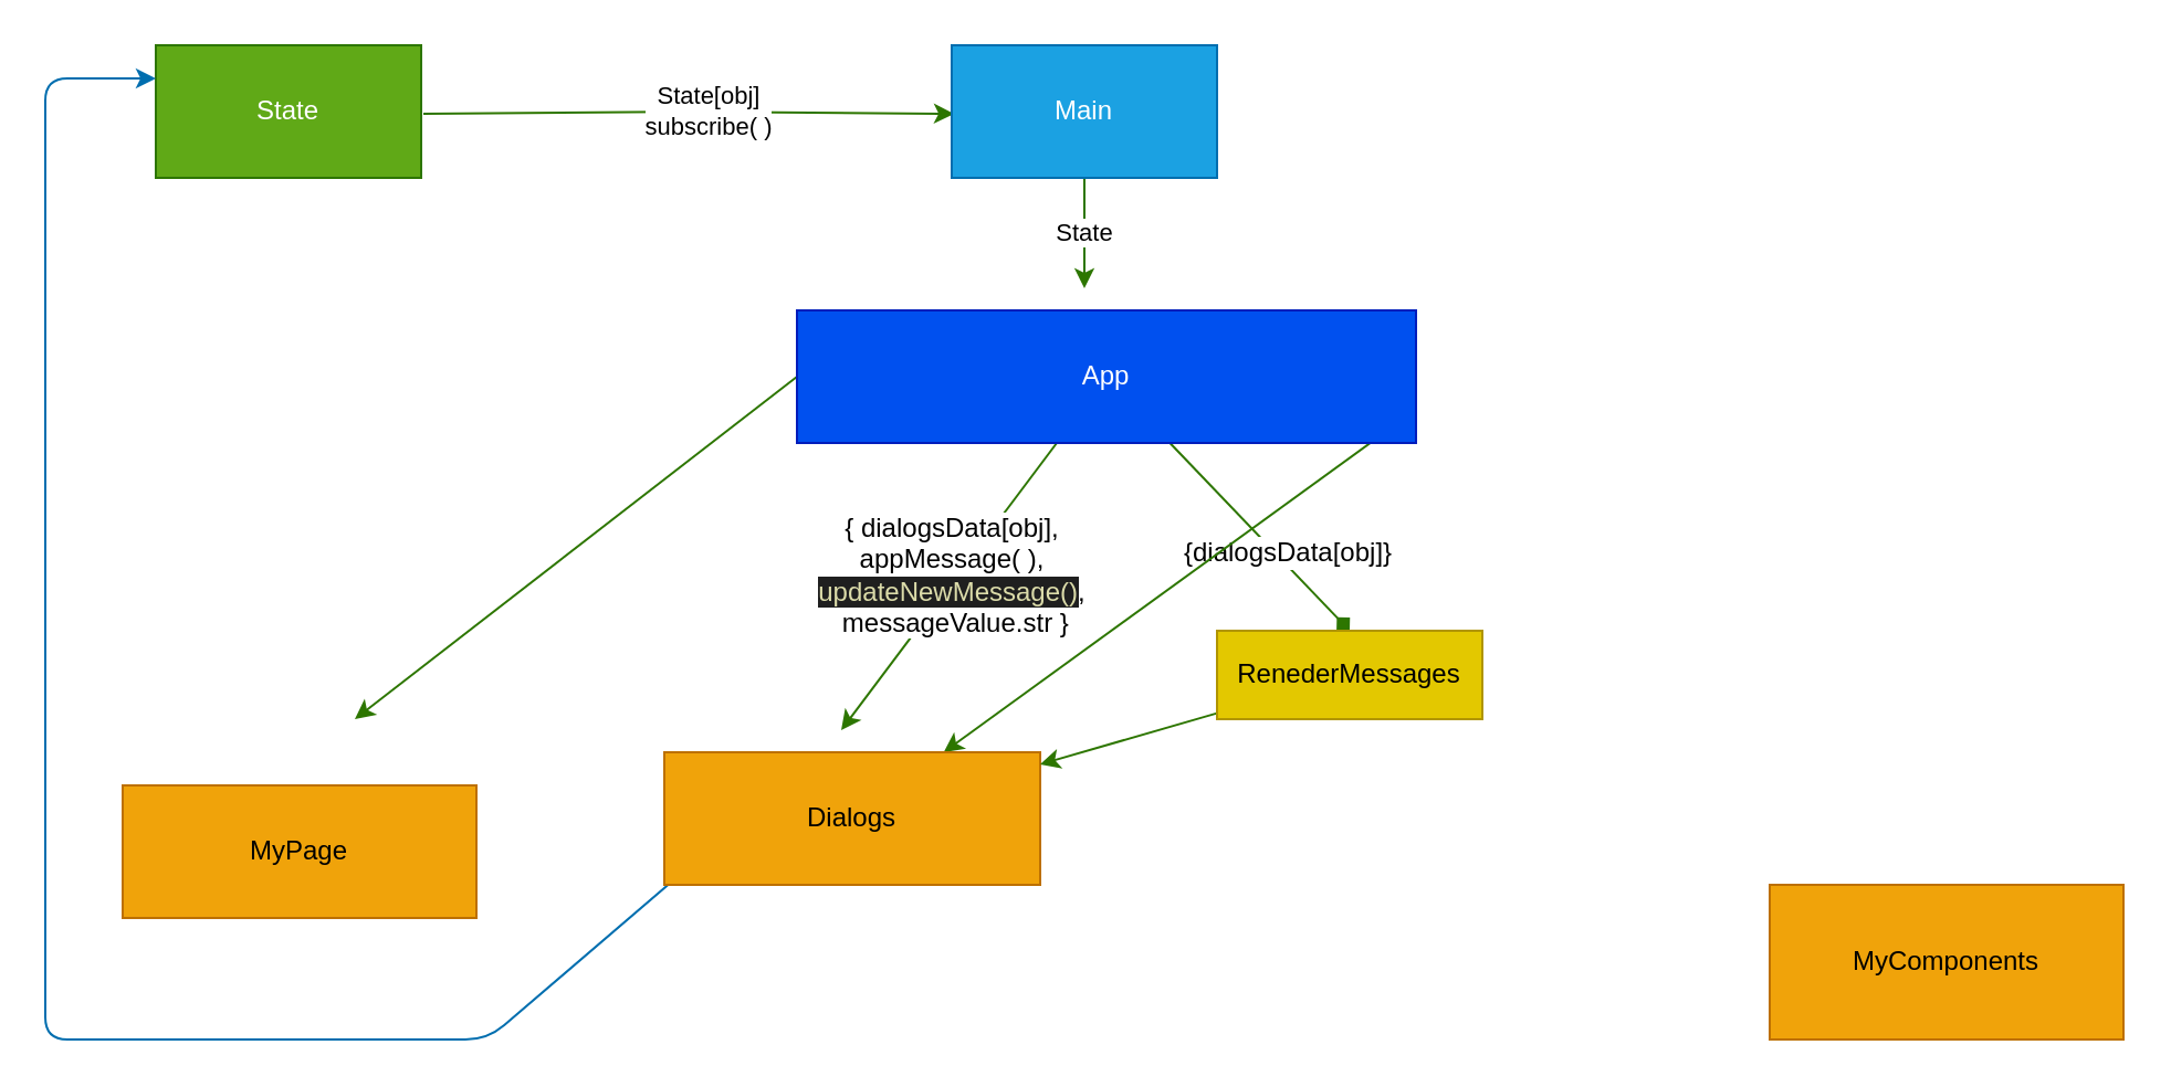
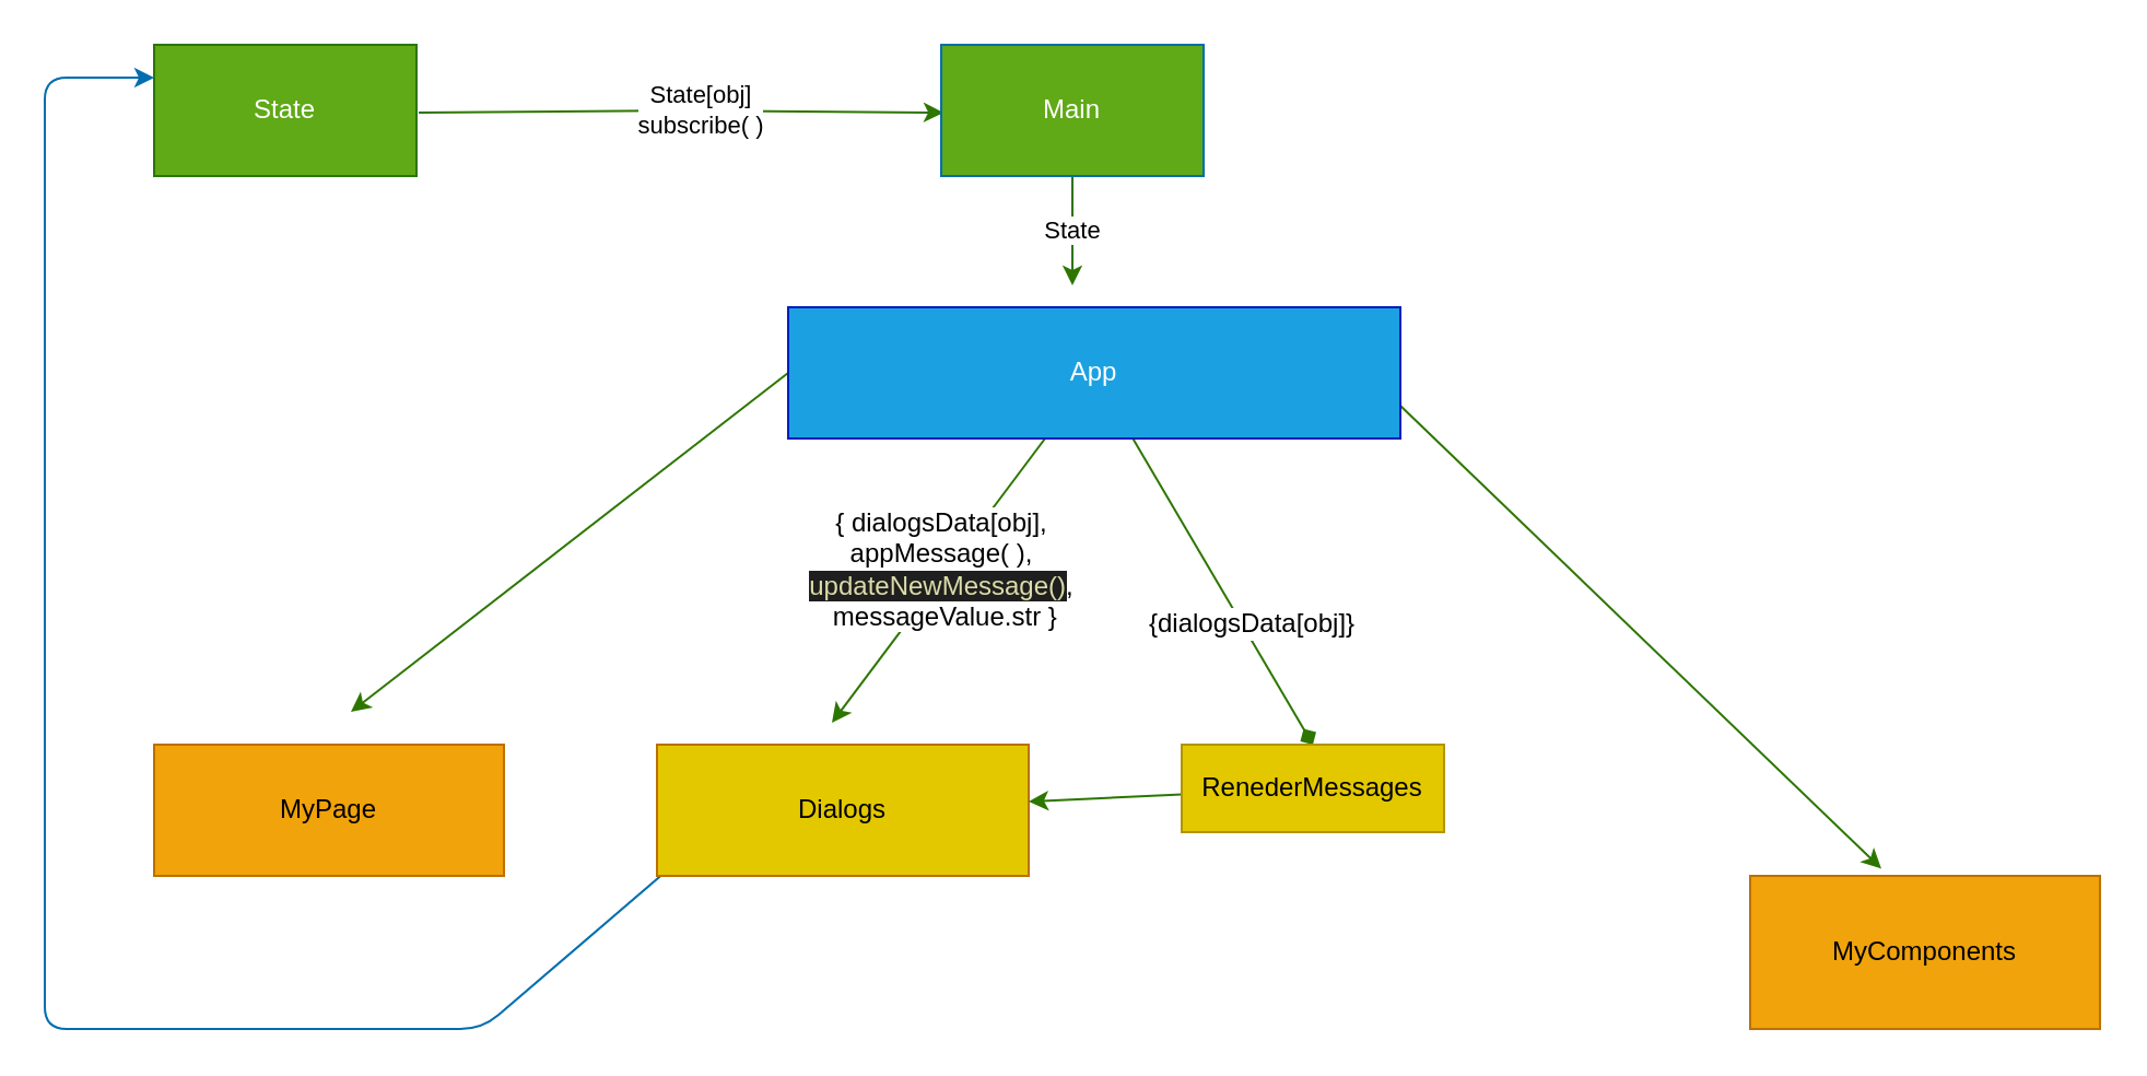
  <mxCell id="0" />
  <mxCell id="1" parent="0" />
  <mxCell id="2" value="State[obj]&lt;br&gt;subscribe( )" style="edgeStyle=none;html=1;fillColor=#60a917;strokeColor=#2D7600;" parent="1" edge="1"><mxGeometry x="0.075" relative="1" as="geometry"><mxPoint x="191" y="51" as="sourcePoint" /><mxPoint x="431" y="51" as="targetPoint" /><Array as="points"><mxPoint x="310" y="50" /></Array><mxPoint as="offset" /></mxGeometry></mxCell>
  <mxCell id="3" value="State&lt;br&gt;" style="rounded=0;whiteSpace=wrap;html=1;fillColor=#60a917;fontColor=#ffffff;strokeColor=#2D7600;" parent="1" vertex="1"><mxGeometry x="70" y="20" width="120" height="60" as="geometry" /></mxCell>
  <mxCell id="4" value="State" style="edgeStyle=none;html=1;fillColor=#60a917;strokeColor=#2D7600;" parent="1" source="5" edge="1"><mxGeometry relative="1" as="geometry"><mxPoint x="490" y="130" as="targetPoint" /></mxGeometry></mxCell>
- <mxCell id="5" value="Main" style="rounded=0;whiteSpace=wrap;html=1;fillColor=#1ba1e2;fontColor=#ffffff;strokeColor=#006EAF;" parent="1" vertex="1"><mxGeometry x="430" y="20" width="120" height="60" as="geometry" /></mxCell>
+ <mxCell id="5" value="Main" style="rounded=0;whiteSpace=wrap;html=1;fillColor=#60a917;fontColor=#ffffff;strokeColor=#006EAF;" parent="1" vertex="1"><mxGeometry x="430" y="20" width="120" height="60" as="geometry" /></mxCell>
  <mxCell id="6" value="&lt;font style=&quot;font-size: 12px;&quot;&gt;{ dialogsData[obj], &lt;br&gt;&lt;font style=&quot;font-size: 12px;&quot;&gt;appMessage&lt;/font&gt;( ),&lt;br&gt;&lt;span style=&quot;color: rgb(220, 220, 170); background-color: rgb(31, 31, 31);&quot;&gt;updateNewMessage()&lt;/span&gt;,&lt;br&gt;&amp;nbsp;messageValue.str }&lt;/font&gt;" style="edgeStyle=none;html=1;fontSize=12;fillColor=#60a917;strokeColor=#2D7600;" parent="1" source="10" edge="1"><mxGeometry x="-0.059" y="-2" relative="1" as="geometry"><mxPoint x="483.75" y="199" as="sourcePoint" /><mxPoint x="380" y="330" as="targetPoint" /><mxPoint as="offset" /></mxGeometry></mxCell>
  <mxCell id="7" value="{dialogsData[obj]}" style="edgeStyle=none;html=1;entryX=0.5;entryY=0;entryDx=0;entryDy=0;fontSize=12;fillColor=#60a917;strokeColor=#2D7600;endArrow=diamond;" parent="1" source="10" target="16" edge="1"><mxGeometry x="0.246" y="4" relative="1" as="geometry"><mxPoint as="offset" /></mxGeometry></mxCell>
- <mxCell id="8" style="edgeStyle=none;html=1;fontSize=12;fillColor=#60a917;strokeColor=#2D7600;exitX=1;exitY=0.75;exitDx=0;exitDy=0;" parent="1" source="10" target="13" edge="1"><mxGeometry relative="1" as="geometry" /></mxCell>
+ <mxCell id="8" style="edgeStyle=none;html=1;entryX=0.375;entryY=-0.047;entryDx=0;entryDy=0;entryPerimeter=0;fontSize=12;fillColor=#60a917;strokeColor=#2D7600;exitX=1;exitY=0.75;exitDx=0;exitDy=0;" parent="1" source="10" target="14" edge="1"><mxGeometry relative="1" as="geometry" /></mxCell>
  <mxCell id="9" style="edgeStyle=none;html=1;entryX=0.705;entryY=-0.047;entryDx=0;entryDy=0;entryPerimeter=0;fontSize=12;fillColor=#60a917;strokeColor=#2D7600;exitX=0;exitY=0.5;exitDx=0;exitDy=0;" parent="1" edge="1" source="10"><mxGeometry relative="1" as="geometry"><mxPoint x="361.488" y="267.82" as="sourcePoint" /><mxPoint x="160" y="325" as="targetPoint" /></mxGeometry></mxCell>
- <mxCell id="10" value="App&lt;br&gt;" style="rounded=0;whiteSpace=wrap;html=1;fillColor=#0050ef;fontColor=#ffffff;strokeColor=#001DBC;" parent="1" vertex="1"><mxGeometry x="360" y="140" width="280" height="60" as="geometry" /></mxCell>
- <mxCell id="11" value="MyPage&lt;br&gt;" style="rounded=0;whiteSpace=wrap;html=1;fillColor=#f0a30a;fontColor=#000000;strokeColor=#BD7000;" parent="1" vertex="1"><mxGeometry x="55" y="355" width="160" height="60" as="geometry" /></mxCell>
+ <mxCell id="10" value="App&lt;br&gt;" style="rounded=0;whiteSpace=wrap;html=1;fillColor=#1ba1e2;fontColor=#ffffff;strokeColor=#001DBC;" parent="1" vertex="1"><mxGeometry x="360" y="140" width="280" height="60" as="geometry" /></mxCell>
+ <mxCell id="11" value="MyPage&lt;br&gt;" style="rounded=0;whiteSpace=wrap;html=1;fillColor=#f0a30a;fontColor=#000000;strokeColor=#BD7000;" parent="1" vertex="1"><mxGeometry x="70" y="340" width="160" height="60" as="geometry" /></mxCell>
  <mxCell id="12" value="action" style="edgeStyle=none;html=1;fontSize=12;fillColor=#1ba1e2;strokeColor=#006EAF;entryX=0;entryY=0.25;entryDx=0;entryDy=0;" parent="1" source="13" target="3" edge="1"><mxGeometry x="-0.894" y="-2" relative="1" as="geometry"><mxPoint x="20" y="40" as="targetPoint" /><Array as="points"><mxPoint x="360" y="350" /><mxPoint x="220" y="470" /><mxPoint x="20" y="470" /><mxPoint x="20" y="330" /><mxPoint x="20" y="140" /><mxPoint x="20" y="35" /></Array><mxPoint as="offset" /></mxGeometry></mxCell>
- <mxCell id="13" value="Dialogs" style="rounded=0;whiteSpace=wrap;html=1;fillColor=#f0a30a;fontColor=#000000;strokeColor=#BD7000;" parent="1" vertex="1"><mxGeometry x="300" y="340" width="170" height="60" as="geometry" /></mxCell>
+ <mxCell id="13" value="Dialogs" style="rounded=0;whiteSpace=wrap;html=1;fillColor=#e3c800;fontColor=#000000;strokeColor=#BD7000;" parent="1" vertex="1"><mxGeometry x="300" y="340" width="170" height="60" as="geometry" /></mxCell>
  <mxCell id="14" value="MyComponents" style="rounded=0;whiteSpace=wrap;html=1;fillColor=#f0a30a;fontColor=#000000;strokeColor=#BD7000;" parent="1" vertex="1"><mxGeometry x="800" y="400" width="160" height="70" as="geometry" /></mxCell>
  <mxCell id="15" style="edgeStyle=none;html=1;fontSize=12;fillColor=#60a917;strokeColor=#2D7600;" parent="1" source="16" target="13" edge="1"><mxGeometry relative="1" as="geometry"><mxPoint x="460" y="290" as="targetPoint" /></mxGeometry></mxCell>
- <mxCell id="16" value="&lt;font style=&quot;font-size: 12px;&quot;&gt;RenederMessages&lt;/font&gt;" style="rounded=0;whiteSpace=wrap;html=1;fillColor=#e3c800;fontColor=#000000;strokeColor=#B09500;" parent="1" vertex="1"><mxGeometry x="550" y="285" width="120" height="40" as="geometry" /></mxCell>
+ <mxCell id="16" value="&lt;font style=&quot;font-size: 12px;&quot;&gt;RenederMessages&lt;/font&gt;" style="rounded=0;whiteSpace=wrap;html=1;fillColor=#e3c800;fontColor=#000000;strokeColor=#B09500;" parent="1" vertex="1"><mxGeometry x="540" y="340" width="120" height="40" as="geometry" /></mxCell>
